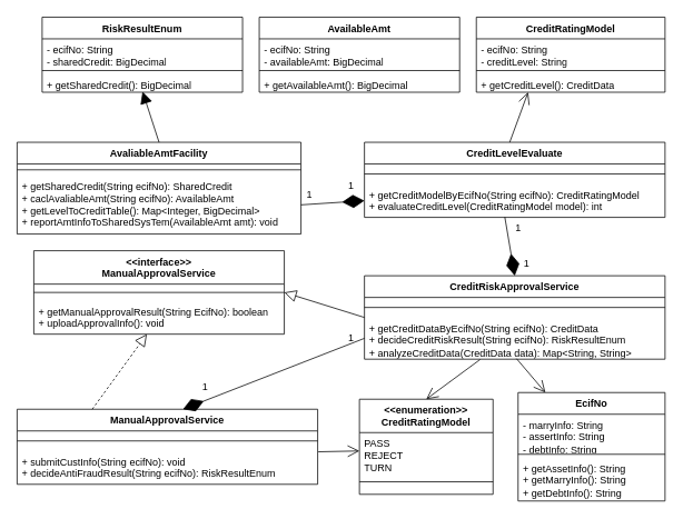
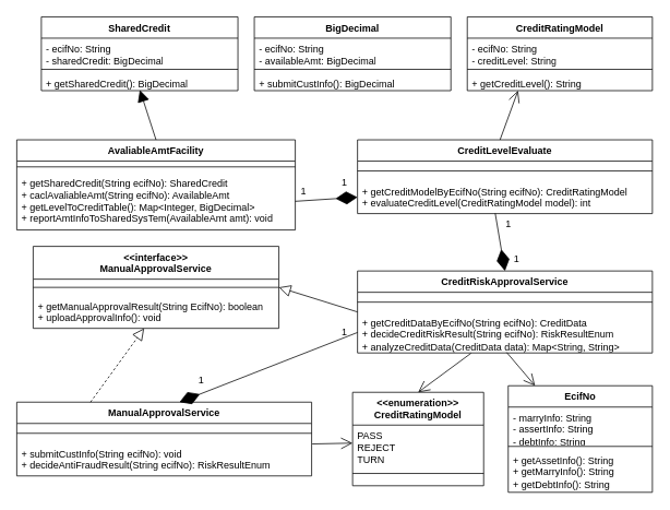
  <mxCell id="0" />
  <mxCell id="1" parent="0" />
  <mxCell id="2" value="AvaliableAmtFacility" style="swimlane;fontStyle=1;align=center;verticalAlign=top;childLayout=stackLayout;horizontal=1;startSize=26;horizontalStack=0;resizeParent=1;resizeParentMax=0;resizeLast=0;collapsible=1;marginBottom=0;whiteSpace=wrap;html=1;" parent="1" vertex="1"><mxGeometry x="20" y="170" width="340" height="110" as="geometry" /></mxCell>
  <mxCell id="3" value="" style="line;strokeWidth=1;fillColor=none;align=left;verticalAlign=middle;spacingTop=-1;spacingLeft=3;spacingRight=3;rotatable=0;labelPosition=right;points=[];portConstraint=eastwest;strokeColor=inherit;" parent="2" vertex="1"><mxGeometry y="26" width="340" height="14" as="geometry" /></mxCell>
  <mxCell id="4" value="+ getSharedCredit(String ecifNo): SharedCredit&lt;br&gt;+ caclAvaliableAmt(String ecifNo): AvailableAmt&lt;br&gt;+ getLevelToCreditTable(): Map&amp;lt;Integer, BigDecimal&amp;gt;&lt;br&gt;+ reportAmtInfoToSharedSysTem(AvailableAmt amt): void" style="text;strokeColor=none;fillColor=none;align=left;verticalAlign=top;spacingLeft=4;spacingRight=4;overflow=hidden;rotatable=0;points=[[0,0.5],[1,0.5]];portConstraint=eastwest;whiteSpace=wrap;html=1;" parent="2" vertex="1"><mxGeometry y="40" width="340" height="70" as="geometry" /></mxCell>
- <mxCell id="5" value="RiskResultEnum" style="swimlane;fontStyle=1;align=center;verticalAlign=top;childLayout=stackLayout;horizontal=1;startSize=26;horizontalStack=0;resizeParent=1;resizeParentMax=0;resizeLast=0;collapsible=1;marginBottom=0;whiteSpace=wrap;html=1;" parent="1" vertex="1"><mxGeometry x="50" y="20" width="240" height="90" as="geometry" /></mxCell>
+ <mxCell id="5" value="SharedCredit" style="swimlane;fontStyle=1;align=center;verticalAlign=top;childLayout=stackLayout;horizontal=1;startSize=26;horizontalStack=0;resizeParent=1;resizeParentMax=0;resizeLast=0;collapsible=1;marginBottom=0;whiteSpace=wrap;html=1;" parent="1" vertex="1"><mxGeometry x="50" y="20" width="240" height="90" as="geometry" /></mxCell>
  <mxCell id="6" value="- ecifNo: String&lt;br&gt;- sharedCredit: BigDecimal" style="text;strokeColor=none;fillColor=none;align=left;verticalAlign=top;spacingLeft=4;spacingRight=4;overflow=hidden;rotatable=0;points=[[0,0.5],[1,0.5]];portConstraint=eastwest;whiteSpace=wrap;html=1;" parent="5" vertex="1"><mxGeometry y="26" width="240" height="34" as="geometry" /></mxCell>
  <mxCell id="7" value="" style="line;strokeWidth=1;fillColor=none;align=left;verticalAlign=middle;spacingTop=-1;spacingLeft=3;spacingRight=3;rotatable=0;labelPosition=right;points=[];portConstraint=eastwest;strokeColor=inherit;" parent="5" vertex="1"><mxGeometry y="60" width="240" height="8" as="geometry" /></mxCell>
  <mxCell id="8" value="+ getSharedCredit(): BigDecimal" style="text;strokeColor=none;fillColor=none;align=left;verticalAlign=top;spacingLeft=4;spacingRight=4;overflow=hidden;rotatable=0;points=[[0,0.5],[1,0.5]];portConstraint=eastwest;whiteSpace=wrap;html=1;" parent="5" vertex="1"><mxGeometry y="68" width="240" height="22" as="geometry" /></mxCell>
  <mxCell id="9" value="" style="endArrow=block;endFill=1;endSize=12;html=1;rounded=0;entryX=0.501;entryY=0.96;entryDx=0;entryDy=0;entryPerimeter=0;exitX=0.5;exitY=0;exitDx=0;exitDy=0;" parent="1" source="2" target="8" edge="1"><mxGeometry width="160" relative="1" as="geometry"><mxPoint x="-60" y="140" as="sourcePoint" /><mxPoint x="100" y="140" as="targetPoint" /></mxGeometry></mxCell>
  <mxCell id="10" value="CreditLevelEvaluate" style="swimlane;fontStyle=1;align=center;verticalAlign=top;childLayout=stackLayout;horizontal=1;startSize=26;horizontalStack=0;resizeParent=1;resizeParentMax=0;resizeLast=0;collapsible=1;marginBottom=0;whiteSpace=wrap;html=1;" parent="1" vertex="1"><mxGeometry x="436" y="170" width="360" height="90" as="geometry" /></mxCell>
  <mxCell id="11" value="" style="line;strokeWidth=1;fillColor=none;align=left;verticalAlign=middle;spacingTop=-1;spacingLeft=3;spacingRight=3;rotatable=0;labelPosition=right;points=[];portConstraint=eastwest;strokeColor=inherit;" parent="10" vertex="1"><mxGeometry y="26" width="360" height="24" as="geometry" /></mxCell>
  <mxCell id="12" value="+ getCreditModelByEcifNo(String ecifNo): CreditRatingModel&lt;br&gt;+ evaluateCreditLevel(CreditRatingModel model): int" style="text;strokeColor=none;fillColor=none;align=left;verticalAlign=top;spacingLeft=4;spacingRight=4;overflow=hidden;rotatable=0;points=[[0,0.5],[1,0.5]];portConstraint=eastwest;whiteSpace=wrap;html=1;" parent="10" vertex="1"><mxGeometry y="50" width="360" height="40" as="geometry" /></mxCell>
- <mxCell id="13" value="AvailableAmt" style="swimlane;fontStyle=1;align=center;verticalAlign=top;childLayout=stackLayout;horizontal=1;startSize=26;horizontalStack=0;resizeParent=1;resizeParentMax=0;resizeLast=0;collapsible=1;marginBottom=0;whiteSpace=wrap;html=1;" parent="1" vertex="1"><mxGeometry x="310" y="20" width="240" height="90" as="geometry" /></mxCell>
+ <mxCell id="13" value="BigDecimal" style="swimlane;fontStyle=1;align=center;verticalAlign=top;childLayout=stackLayout;horizontal=1;startSize=26;horizontalStack=0;resizeParent=1;resizeParentMax=0;resizeLast=0;collapsible=1;marginBottom=0;whiteSpace=wrap;html=1;" parent="1" vertex="1"><mxGeometry x="310" y="20" width="240" height="90" as="geometry" /></mxCell>
  <mxCell id="14" value="- ecifNo: String&lt;br&gt;- availableAmt: BigDecimal" style="text;strokeColor=none;fillColor=none;align=left;verticalAlign=top;spacingLeft=4;spacingRight=4;overflow=hidden;rotatable=0;points=[[0,0.5],[1,0.5]];portConstraint=eastwest;whiteSpace=wrap;html=1;" parent="13" vertex="1"><mxGeometry y="26" width="240" height="34" as="geometry" /></mxCell>
  <mxCell id="15" value="" style="line;strokeWidth=1;fillColor=none;align=left;verticalAlign=middle;spacingTop=-1;spacingLeft=3;spacingRight=3;rotatable=0;labelPosition=right;points=[];portConstraint=eastwest;strokeColor=inherit;" parent="13" vertex="1"><mxGeometry y="60" width="240" height="8" as="geometry" /></mxCell>
- <mxCell id="16" value="+ getAvailableAmt(): BigDecimal" style="text;strokeColor=none;fillColor=none;align=left;verticalAlign=top;spacingLeft=4;spacingRight=4;overflow=hidden;rotatable=0;points=[[0,0.5],[1,0.5]];portConstraint=eastwest;whiteSpace=wrap;html=1;" parent="13" vertex="1"><mxGeometry y="68" width="240" height="22" as="geometry" /></mxCell>
+ <mxCell id="16" value="+ submitCustInfo(): BigDecimal" style="text;strokeColor=none;fillColor=none;align=left;verticalAlign=top;spacingLeft=4;spacingRight=4;overflow=hidden;rotatable=0;points=[[0,0.5],[1,0.5]];portConstraint=eastwest;whiteSpace=wrap;html=1;" parent="13" vertex="1"><mxGeometry y="68" width="240" height="22" as="geometry" /></mxCell>
  <mxCell id="17" value="CreditRatingModel" style="swimlane;fontStyle=1;align=center;verticalAlign=top;childLayout=stackLayout;horizontal=1;startSize=26;horizontalStack=0;resizeParent=1;resizeParentMax=0;resizeLast=0;collapsible=1;marginBottom=0;whiteSpace=wrap;html=1;" parent="1" vertex="1"><mxGeometry x="570" y="20" width="226" height="90" as="geometry" /></mxCell>
  <mxCell id="18" value="- ecifNo: String&lt;br&gt;- creditLevel: String" style="text;strokeColor=none;fillColor=none;align=left;verticalAlign=top;spacingLeft=4;spacingRight=4;overflow=hidden;rotatable=0;points=[[0,0.5],[1,0.5]];portConstraint=eastwest;whiteSpace=wrap;html=1;" parent="17" vertex="1"><mxGeometry y="26" width="226" height="34" as="geometry" /></mxCell>
  <mxCell id="19" value="" style="line;strokeWidth=1;fillColor=none;align=left;verticalAlign=middle;spacingTop=-1;spacingLeft=3;spacingRight=3;rotatable=0;labelPosition=right;points=[];portConstraint=eastwest;strokeColor=inherit;" parent="17" vertex="1"><mxGeometry y="60" width="226" height="8" as="geometry" /></mxCell>
- <mxCell id="20" value="+ getCreditLevel(): CreditData" style="text;strokeColor=none;fillColor=none;align=left;verticalAlign=top;spacingLeft=4;spacingRight=4;overflow=hidden;rotatable=0;points=[[0,0.5],[1,0.5]];portConstraint=eastwest;whiteSpace=wrap;html=1;" parent="17" vertex="1"><mxGeometry y="68" width="226" height="22" as="geometry" /></mxCell>
+ <mxCell id="20" value="+ getCreditLevel(): String" style="text;strokeColor=none;fillColor=none;align=left;verticalAlign=top;spacingLeft=4;spacingRight=4;overflow=hidden;rotatable=0;points=[[0,0.5],[1,0.5]];portConstraint=eastwest;whiteSpace=wrap;html=1;" parent="17" vertex="1"><mxGeometry y="68" width="226" height="22" as="geometry" /></mxCell>
  <mxCell id="21" value="" style="endArrow=open;endFill=1;endSize=12;html=1;rounded=0;entryX=0.002;entryY=1.008;entryDx=0;entryDy=0;entryPerimeter=0;exitX=0.75;exitY=0;exitDx=0;exitDy=0;" parent="1" edge="1"><mxGeometry width="160" relative="1" as="geometry"><mxPoint x="610" y="170" as="sourcePoint" /><mxPoint x="632" y="110" as="targetPoint" /></mxGeometry></mxCell>
  <mxCell id="22" value="" style="endArrow=diamondThin;endFill=1;endSize=24;html=1;rounded=0;entryX=0;entryY=0.5;entryDx=0;entryDy=0;exitX=1;exitY=0.5;exitDx=0;exitDy=0;" parent="1" source="4" target="12" edge="1"><mxGeometry width="160" relative="1" as="geometry"><mxPoint x="400" y="340" as="sourcePoint" /><mxPoint x="353" y="230" as="targetPoint" /></mxGeometry></mxCell>
  <mxCell id="23" value="CreditRiskApprovalService" style="swimlane;fontStyle=1;align=center;verticalAlign=top;childLayout=stackLayout;horizontal=1;startSize=26;horizontalStack=0;resizeParent=1;resizeParentMax=0;resizeLast=0;collapsible=1;marginBottom=0;whiteSpace=wrap;html=1;" parent="1" vertex="1"><mxGeometry x="436" y="330" width="360" height="100" as="geometry" /></mxCell>
  <mxCell id="24" value="" style="line;strokeWidth=1;fillColor=none;align=left;verticalAlign=middle;spacingTop=-1;spacingLeft=3;spacingRight=3;rotatable=0;labelPosition=right;points=[];portConstraint=eastwest;strokeColor=inherit;" parent="23" vertex="1"><mxGeometry y="26" width="360" height="24" as="geometry" /></mxCell>
  <mxCell id="25" value="+ getCreditDataByEcifNo(String ecifNo): CreditData&lt;br&gt;+ decideCreditRiskResult(String ecifNo): RiskResultEnum&lt;br&gt;+ analyzeCreditData(CreditData data): Map&amp;lt;String, String&amp;gt;" style="text;strokeColor=none;fillColor=none;align=left;verticalAlign=top;spacingLeft=4;spacingRight=4;overflow=hidden;rotatable=0;points=[[0,0.5],[1,0.5]];portConstraint=eastwest;whiteSpace=wrap;html=1;" parent="23" vertex="1"><mxGeometry y="50" width="360" height="50" as="geometry" /></mxCell>
  <mxCell id="26" value="&amp;lt;&amp;lt;interface&amp;gt;&amp;gt;&lt;br&gt;ManualApprovalService" style="swimlane;fontStyle=1;align=center;verticalAlign=top;childLayout=stackLayout;horizontal=1;startSize=40;horizontalStack=0;resizeParent=1;resizeParentMax=0;resizeLast=0;collapsible=1;marginBottom=0;whiteSpace=wrap;html=1;" parent="1" vertex="1"><mxGeometry x="40" y="300" width="300" height="100" as="geometry" /></mxCell>
  <mxCell id="27" value="" style="line;strokeWidth=1;fillColor=none;align=left;verticalAlign=middle;spacingTop=-1;spacingLeft=3;spacingRight=3;rotatable=0;labelPosition=right;points=[];portConstraint=eastwest;strokeColor=inherit;" parent="26" vertex="1"><mxGeometry y="40" width="300" height="20" as="geometry" /></mxCell>
  <mxCell id="28" value="+ getManualApprovalResult(String EcifNo): boolean&lt;br&gt;+ uploadApprovalInfo(): void" style="text;strokeColor=none;fillColor=none;align=left;verticalAlign=top;spacingLeft=4;spacingRight=4;overflow=hidden;rotatable=0;points=[[0,0.5],[1,0.5]];portConstraint=eastwest;whiteSpace=wrap;html=1;" parent="26" vertex="1"><mxGeometry y="60" width="300" height="40" as="geometry" /></mxCell>
  <mxCell id="29" value="" style="endArrow=block;dashed=0;endFill=0;endSize=12;html=1;rounded=0;entryX=1;entryY=0.5;entryDx=0;entryDy=0;exitX=0;exitY=0.5;exitDx=0;exitDy=0;" parent="1" source="23" target="26" edge="1"><mxGeometry width="160" relative="1" as="geometry"><mxPoint x="380" y="410" as="sourcePoint" /><mxPoint x="540" y="410" as="targetPoint" /></mxGeometry></mxCell>
  <mxCell id="30" value="" style="endArrow=diamondThin;endFill=1;endSize=24;html=1;rounded=0;entryX=0.5;entryY=0;entryDx=0;entryDy=0;exitX=0.467;exitY=0.992;exitDx=0;exitDy=0;exitPerimeter=0;" parent="1" source="12" target="23" edge="1"><mxGeometry width="160" relative="1" as="geometry"><mxPoint x="550" y="295" as="sourcePoint" /><mxPoint x="626" y="280" as="targetPoint" /></mxGeometry></mxCell>
  <mxCell id="31" value="EcifNo" style="swimlane;fontStyle=1;align=center;verticalAlign=top;childLayout=stackLayout;horizontal=1;startSize=26;horizontalStack=0;resizeParent=1;resizeParentMax=0;resizeLast=0;collapsible=1;marginBottom=0;whiteSpace=wrap;html=1;" parent="1" vertex="1"><mxGeometry x="620" y="470" width="176" height="130" as="geometry" /></mxCell>
  <mxCell id="32" value="- marryInfo: String&lt;br&gt;- assertInfo: String&lt;br&gt;- debtInfo: String" style="text;strokeColor=none;fillColor=none;align=left;verticalAlign=top;spacingLeft=4;spacingRight=4;overflow=hidden;rotatable=0;points=[[0,0.5],[1,0.5]];portConstraint=eastwest;whiteSpace=wrap;html=1;" parent="31" vertex="1"><mxGeometry y="26" width="176" height="44" as="geometry" /></mxCell>
  <mxCell id="33" value="" style="line;strokeWidth=1;fillColor=none;align=left;verticalAlign=middle;spacingTop=-1;spacingLeft=3;spacingRight=3;rotatable=0;labelPosition=right;points=[];portConstraint=eastwest;strokeColor=inherit;" parent="31" vertex="1"><mxGeometry y="70" width="176" height="8" as="geometry" /></mxCell>
  <mxCell id="34" value="+ getAssetInfo(): String&lt;br&gt;+ getMarryInfo(): String&lt;br&gt;+ getDebtInfo(): String" style="text;strokeColor=none;fillColor=none;align=left;verticalAlign=top;spacingLeft=4;spacingRight=4;overflow=hidden;rotatable=0;points=[[0,0.5],[1,0.5]];portConstraint=eastwest;whiteSpace=wrap;html=1;" parent="31" vertex="1"><mxGeometry y="78" width="176" height="52" as="geometry" /></mxCell>
  <mxCell id="35" value="" style="endArrow=open;endFill=1;endSize=12;html=1;rounded=0;exitX=0.506;exitY=0.987;exitDx=0;exitDy=0;exitPerimeter=0;" parent="1" source="25" target="31" edge="1"><mxGeometry width="160" relative="1" as="geometry"><mxPoint x="660" y="415" as="sourcePoint" /><mxPoint x="736" y="470" as="targetPoint" /></mxGeometry></mxCell>
  <mxCell id="36" value="ManualApprovalService" style="swimlane;fontStyle=1;align=center;verticalAlign=top;childLayout=stackLayout;horizontal=1;startSize=26;horizontalStack=0;resizeParent=1;resizeParentMax=0;resizeLast=0;collapsible=1;marginBottom=0;whiteSpace=wrap;html=1;" parent="1" vertex="1"><mxGeometry x="20" y="490" width="360" height="90" as="geometry" /></mxCell>
  <mxCell id="37" value="" style="line;strokeWidth=1;fillColor=none;align=left;verticalAlign=middle;spacingTop=-1;spacingLeft=3;spacingRight=3;rotatable=0;labelPosition=right;points=[];portConstraint=eastwest;strokeColor=inherit;" parent="36" vertex="1"><mxGeometry y="26" width="360" height="24" as="geometry" /></mxCell>
  <mxCell id="38" value="+ submitCustInfo(String ecifNo): void&lt;br&gt;+ decideAntiFraudResult(String ecifNo): RiskResultEnum" style="text;strokeColor=none;fillColor=none;align=left;verticalAlign=top;spacingLeft=4;spacingRight=4;overflow=hidden;rotatable=0;points=[[0,0.5],[1,0.5]];portConstraint=eastwest;whiteSpace=wrap;html=1;" parent="36" vertex="1"><mxGeometry y="50" width="360" height="40" as="geometry" /></mxCell>
  <mxCell id="39" value="" style="endArrow=diamondThin;endFill=1;endSize=24;html=1;rounded=0;entryX=0.5;entryY=0;entryDx=0;entryDy=0;exitX=0;exitY=0.5;exitDx=0;exitDy=0;" parent="1" source="25" edge="1"><mxGeometry width="160" relative="1" as="geometry"><mxPoint x="360" y="435.45" as="sourcePoint" /><mxPoint x="218.6" y="490" as="targetPoint" /></mxGeometry></mxCell>
  <mxCell id="40" value="" style="endArrow=block;dashed=1;endFill=0;endSize=12;html=1;rounded=0;exitX=0.25;exitY=0;exitDx=0;exitDy=0;" parent="1" source="36" target="28" edge="1"><mxGeometry width="160" relative="1" as="geometry"><mxPoint x="166" y="465" as="sourcePoint" /><mxPoint x="70" y="460" as="targetPoint" /></mxGeometry></mxCell>
  <mxCell id="41" value="&lt;b style=&quot;border-color: var(--border-color);&quot;&gt;&amp;lt;&amp;lt;enumeration&amp;gt;&amp;gt;&lt;br style=&quot;border-color: var(--border-color);&quot;&gt;CreditRatingModel&lt;/b&gt;" style="swimlane;fontStyle=1;align=center;verticalAlign=top;childLayout=stackLayout;horizontal=1;startSize=40;horizontalStack=0;resizeParent=1;resizeParentMax=0;resizeLast=0;collapsible=1;marginBottom=0;whiteSpace=wrap;html=1;" vertex="1" parent="1"><mxGeometry x="430" y="478" width="160" height="114" as="geometry" /></mxCell>
  <mxCell id="42" value="PASS&lt;br&gt;REJECT&lt;br&gt;TURN" style="text;strokeColor=none;fillColor=none;align=left;verticalAlign=top;spacingLeft=4;spacingRight=4;overflow=hidden;rotatable=0;points=[[0,0.5],[1,0.5]];portConstraint=eastwest;whiteSpace=wrap;html=1;" vertex="1" parent="41"><mxGeometry y="40" width="160" height="44" as="geometry" /></mxCell>
  <mxCell id="43" value="" style="line;strokeWidth=1;fillColor=none;align=left;verticalAlign=middle;spacingTop=-1;spacingLeft=3;spacingRight=3;rotatable=0;labelPosition=right;points=[];portConstraint=eastwest;strokeColor=inherit;" vertex="1" parent="41"><mxGeometry y="84" width="160" height="30" as="geometry" /></mxCell>
  <mxCell id="44" value="1" style="text;html=1;align=center;verticalAlign=middle;resizable=0;points=[];autosize=1;strokeColor=none;fillColor=none;" vertex="1" parent="1"><mxGeometry x="355" y="218" width="30" height="30" as="geometry" /></mxCell>
  <mxCell id="45" value="1" style="text;html=1;align=center;verticalAlign=middle;resizable=0;points=[];autosize=1;strokeColor=none;fillColor=none;" vertex="1" parent="1"><mxGeometry x="405" y="208" width="30" height="30" as="geometry" /></mxCell>
  <mxCell id="46" value="1" style="text;html=1;align=center;verticalAlign=middle;resizable=0;points=[];autosize=1;strokeColor=none;fillColor=none;" vertex="1" parent="1"><mxGeometry x="605" y="258" width="30" height="30" as="geometry" /></mxCell>
  <mxCell id="47" value="1" style="text;html=1;align=center;verticalAlign=middle;resizable=0;points=[];autosize=1;strokeColor=none;fillColor=none;" vertex="1" parent="1"><mxGeometry x="615" y="300" width="30" height="30" as="geometry" /></mxCell>
  <mxCell id="48" value="1" style="text;html=1;align=center;verticalAlign=middle;resizable=0;points=[];autosize=1;strokeColor=none;fillColor=none;" vertex="1" parent="1"><mxGeometry x="405" y="390" width="30" height="30" as="geometry" /></mxCell>
  <mxCell id="49" value="1" style="text;html=1;align=center;verticalAlign=middle;resizable=0;points=[];autosize=1;strokeColor=none;fillColor=none;" vertex="1" parent="1"><mxGeometry x="230" y="448" width="30" height="30" as="geometry" /></mxCell>
  <mxCell id="50" value="" style="endArrow=open;endFill=1;endSize=12;html=1;rounded=0;exitX=0.385;exitY=1.007;exitDx=0;exitDy=0;exitPerimeter=0;entryX=0.5;entryY=0;entryDx=0;entryDy=0;" edge="1" parent="1" source="25" target="41"><mxGeometry width="160" relative="1" as="geometry"><mxPoint x="628" y="439" as="sourcePoint" /><mxPoint x="663" y="480" as="targetPoint" /></mxGeometry></mxCell>
  <mxCell id="51" value="" style="endArrow=open;endFill=1;endSize=12;html=1;rounded=0;exitX=1.002;exitY=0.025;exitDx=0;exitDy=0;exitPerimeter=0;entryX=0;entryY=0.5;entryDx=0;entryDy=0;" edge="1" parent="1" source="38" target="42"><mxGeometry width="160" relative="1" as="geometry"><mxPoint x="585" y="440" as="sourcePoint" /><mxPoint x="520" y="488" as="targetPoint" /></mxGeometry></mxCell>
